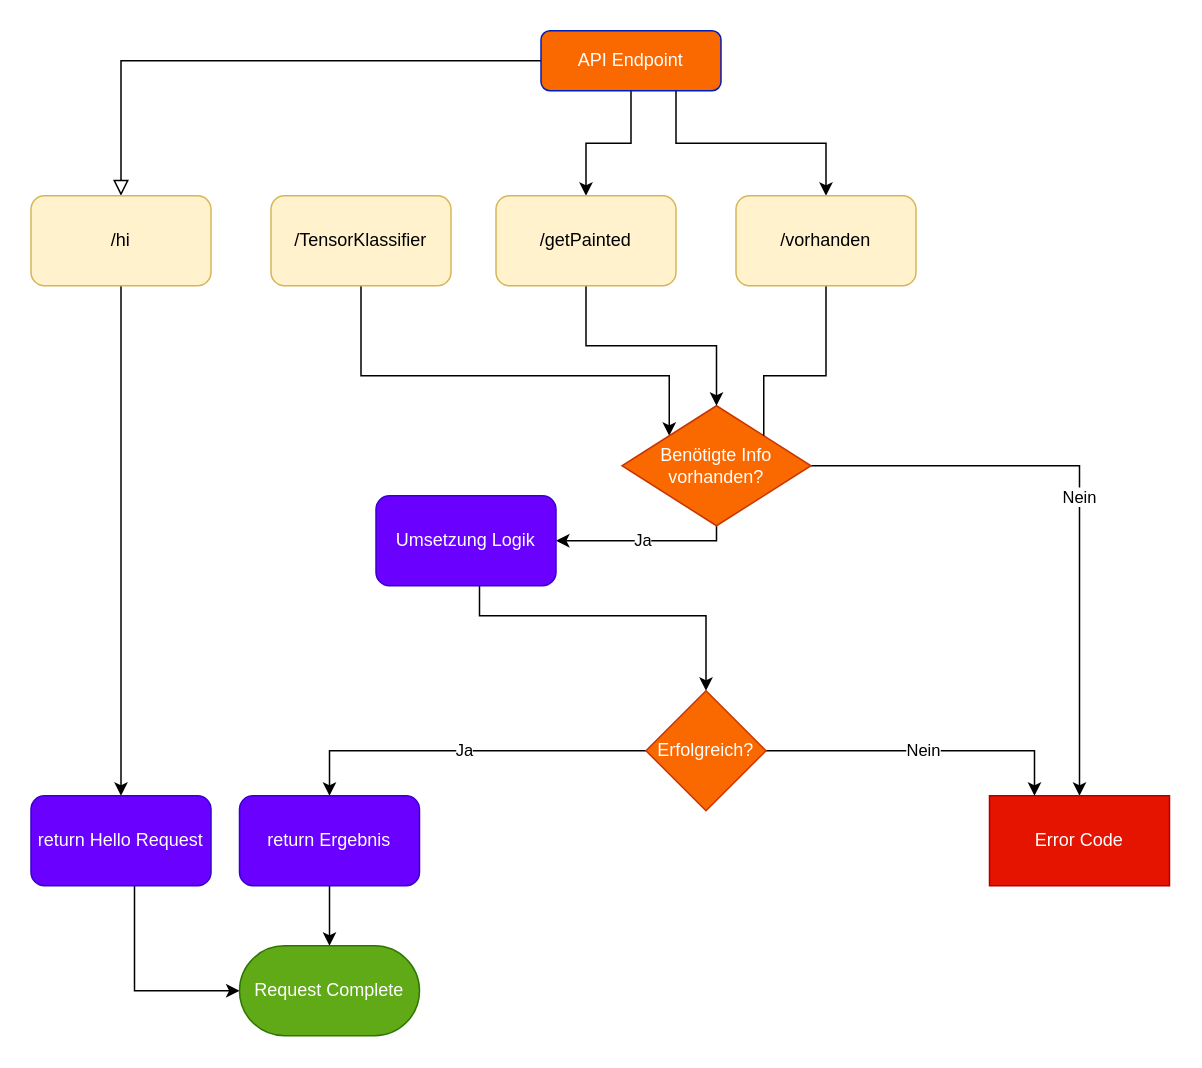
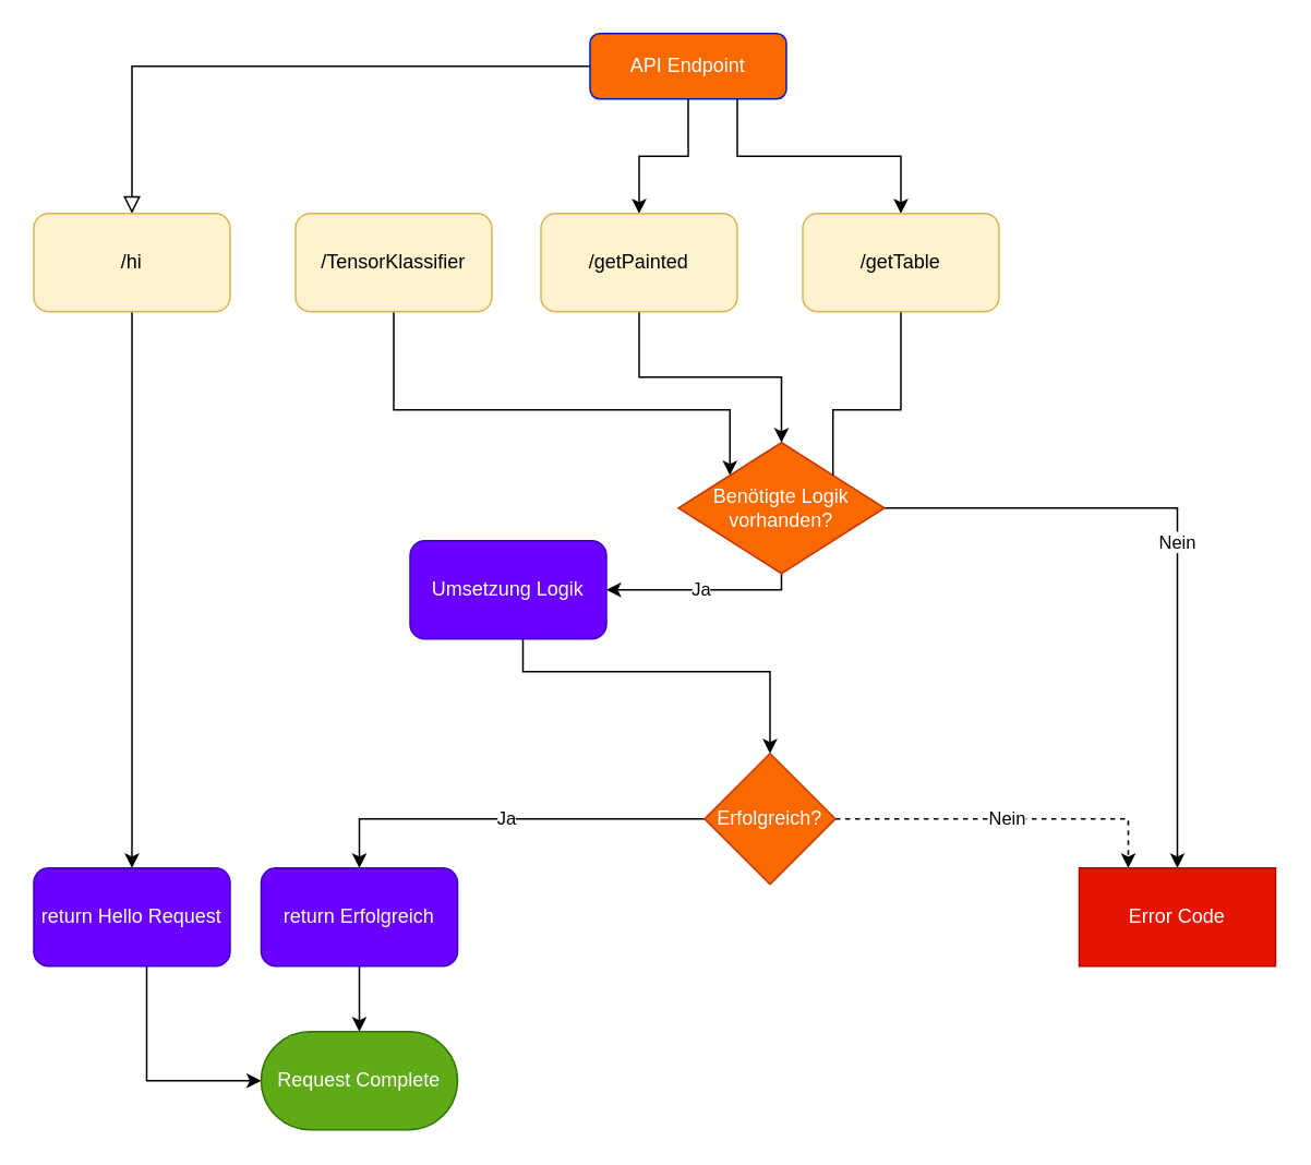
  <mxCell id="0" />
  <mxCell id="1" parent="0" />
  <mxCell id="2" value="" style="rounded=0;html=1;jettySize=auto;orthogonalLoop=1;fontSize=11;endArrow=block;endFill=0;endSize=8;strokeWidth=1;shadow=0;labelBackgroundColor=none;edgeStyle=orthogonalEdgeStyle;entryX=0.5;entryY=0;entryDx=0;entryDy=0;" parent="1" source="5" target="10" edge="1"><mxGeometry relative="1" as="geometry"><mxPoint x="80" y="170" as="targetPoint" /></mxGeometry></mxCell>
  <mxCell id="3" style="edgeStyle=orthogonalEdgeStyle;rounded=0;orthogonalLoop=1;jettySize=auto;html=1;exitX=0.75;exitY=1;exitDx=0;exitDy=0;fontColor=#000000;" edge="1" parent="1" source="5" target="25"><mxGeometry relative="1" as="geometry" /></mxCell>
  <mxCell id="4" style="edgeStyle=orthogonalEdgeStyle;rounded=0;orthogonalLoop=1;jettySize=auto;html=1;exitX=0.5;exitY=1;exitDx=0;exitDy=0;entryX=0.5;entryY=0;entryDx=0;entryDy=0;fontColor=#000000;" edge="1" parent="1" source="5" target="27"><mxGeometry relative="1" as="geometry" /></mxCell>
  <mxCell id="5" value="API Endpoint" style="rounded=1;whiteSpace=wrap;html=1;fontSize=12;glass=0;strokeWidth=1;shadow=0;fillColor=#fa6800;strokeColor=#001DBC;fontColor=#ffffff;" parent="1" vertex="1"><mxGeometry x="360" y="20" width="120" height="40" as="geometry" /></mxCell>
  <mxCell id="6" style="edgeStyle=orthogonalEdgeStyle;rounded=0;orthogonalLoop=1;jettySize=auto;html=1;entryX=0.5;entryY=0;entryDx=0;entryDy=0;exitX=0.5;exitY=1;exitDx=0;exitDy=0;" edge="1" parent="1" source="10" target="9"><mxGeometry relative="1" as="geometry"><mxPoint x="80" y="250" as="sourcePoint" /></mxGeometry></mxCell>
  <mxCell id="7" value="Request Complete" style="rounded=1;whiteSpace=wrap;html=1;arcSize=50;fillColor=#60a917;strokeColor=#2D7600;fontColor=#ffffff;" vertex="1" parent="1"><mxGeometry x="159" y="630" width="120" height="60" as="geometry" /></mxCell>
  <mxCell id="8" style="edgeStyle=orthogonalEdgeStyle;rounded=0;orthogonalLoop=1;jettySize=auto;html=1;entryX=0;entryY=0.5;entryDx=0;entryDy=0;" edge="1" parent="1" source="9" target="7"><mxGeometry relative="1" as="geometry"><Array as="points"><mxPoint x="89" y="660" /></Array></mxGeometry></mxCell>
  <mxCell id="9" value="&lt;span style=&quot;font-family: &amp;#34;helvetica&amp;#34; ; font-size: 12px ; font-style: normal ; font-weight: 400 ; letter-spacing: normal ; text-align: center ; text-indent: 0px ; text-transform: none ; word-spacing: 0px ; display: inline ; float: none&quot;&gt;return Hello Request&lt;/span&gt;" style="rounded=1;whiteSpace=wrap;html=1;fillColor=#6a00ff;strokeColor=#3700CC;fontColor=#ffffff;" vertex="1" parent="1"><mxGeometry x="20" y="530" width="120" height="60" as="geometry" /></mxCell>
  <mxCell id="10" value="/hi" style="rounded=1;whiteSpace=wrap;html=1;fillColor=#fff2cc;strokeColor=#d6b656;" vertex="1" parent="1"><mxGeometry x="20" y="130" width="120" height="60" as="geometry" /></mxCell>
  <mxCell id="11" style="edgeStyle=orthogonalEdgeStyle;rounded=0;orthogonalLoop=1;jettySize=auto;html=1;entryX=0;entryY=0;entryDx=0;entryDy=0;" edge="1" parent="1" source="12" target="15"><mxGeometry relative="1" as="geometry"><Array as="points"><mxPoint x="240" y="250" /><mxPoint x="446" y="250" /></Array></mxGeometry></mxCell>
  <mxCell id="12" value="/TensorKlassifier" style="rounded=1;whiteSpace=wrap;html=1;fillColor=#fff2cc;strokeColor=#d6b656;" vertex="1" parent="1"><mxGeometry x="180" y="130" width="120" height="60" as="geometry" /></mxCell>
  <mxCell id="13" value="Nein" style="edgeStyle=orthogonalEdgeStyle;rounded=0;orthogonalLoop=1;jettySize=auto;html=1;entryX=0.5;entryY=0;entryDx=0;entryDy=0;" edge="1" parent="1" source="15" target="16"><mxGeometry relative="1" as="geometry" /></mxCell>
  <mxCell id="14" value="Ja" style="edgeStyle=orthogonalEdgeStyle;rounded=0;orthogonalLoop=1;jettySize=auto;html=1;entryX=1;entryY=0.5;entryDx=0;entryDy=0;exitX=0.5;exitY=1;exitDx=0;exitDy=0;" edge="1" parent="1" source="15" target="18"><mxGeometry relative="1" as="geometry"><Array as="points"><mxPoint x="477" y="360" /></Array></mxGeometry></mxCell>
- <mxCell id="15" value="Benötigte Info vorhanden?" style="rhombus;whiteSpace=wrap;html=1;fillColor=#fa6800;strokeColor=#C73500;fontColor=#ffffff;" vertex="1" parent="1"><mxGeometry x="414" y="270" width="126" height="80" as="geometry" /></mxCell>
+ <mxCell id="15" value="Benötigte Logik vorhanden?" style="rhombus;whiteSpace=wrap;html=1;fillColor=#fa6800;strokeColor=#C73500;fontColor=#ffffff;" vertex="1" parent="1"><mxGeometry x="414" y="270" width="126" height="80" as="geometry" /></mxCell>
  <mxCell id="16" value="Error Code" style="whiteSpace=wrap;html=1;arcSize=50;fillColor=#e51400;strokeColor=#B20000;fontColor=#ffffff;rounded=0;" vertex="1" parent="1"><mxGeometry x="659" y="530" width="120" height="60" as="geometry" /></mxCell>
  <mxCell id="17" style="edgeStyle=orthogonalEdgeStyle;rounded=0;orthogonalLoop=1;jettySize=auto;html=1;" edge="1" parent="1" source="18" target="21"><mxGeometry relative="1" as="geometry"><mxPoint x="319" y="460" as="targetPoint" /><Array as="points"><mxPoint x="319" y="410" /><mxPoint x="470" y="410" /></Array></mxGeometry></mxCell>
  <mxCell id="18" value="Umsetzung Logik" style="rounded=1;whiteSpace=wrap;html=1;fillColor=#6a00ff;strokeColor=#3700CC;fontColor=#ffffff;" vertex="1" parent="1"><mxGeometry x="250" y="330" width="120" height="60" as="geometry" /></mxCell>
  <mxCell id="19" value="Ja" style="edgeStyle=orthogonalEdgeStyle;rounded=0;orthogonalLoop=1;jettySize=auto;html=1;entryX=0.5;entryY=0;entryDx=0;entryDy=0;" edge="1" parent="1" source="21" target="23"><mxGeometry relative="1" as="geometry"><mxPoint x="219" y="630" as="targetPoint" /><Array as="points"><mxPoint x="219" y="500" /></Array></mxGeometry></mxCell>
- <mxCell id="20" value="Nein" style="edgeStyle=orthogonalEdgeStyle;rounded=0;orthogonalLoop=1;jettySize=auto;html=1;entryX=0.25;entryY=0;entryDx=0;entryDy=0;exitX=1;exitY=0.5;exitDx=0;exitDy=0;" edge="1" parent="1" source="21" target="16"><mxGeometry relative="1" as="geometry"><Array as="points"><mxPoint x="689" y="500" /></Array></mxGeometry></mxCell>
+ <mxCell id="20" value="Nein" style="edgeStyle=orthogonalEdgeStyle;rounded=0;orthogonalLoop=1;jettySize=auto;html=1;entryX=0.25;entryY=0;entryDx=0;entryDy=0;exitX=1;exitY=0.5;exitDx=0;exitDy=0;dashed=1;" edge="1" parent="1" source="21" target="16"><mxGeometry relative="1" as="geometry"><Array as="points"><mxPoint x="689" y="500" /></Array></mxGeometry></mxCell>
  <mxCell id="21" value="Erfolgreich?" style="rhombus;whiteSpace=wrap;html=1;fillColor=#fa6800;strokeColor=#C73500;fontColor=#ffffff;" vertex="1" parent="1"><mxGeometry x="430" y="460" width="80" height="80" as="geometry" /></mxCell>
  <mxCell id="22" style="edgeStyle=orthogonalEdgeStyle;rounded=0;orthogonalLoop=1;jettySize=auto;html=1;entryX=0.5;entryY=0;entryDx=0;entryDy=0;" edge="1" parent="1" source="23" target="7"><mxGeometry relative="1" as="geometry" /></mxCell>
- <mxCell id="23" value="return Ergebnis" style="rounded=1;whiteSpace=wrap;html=1;fillColor=#6a00ff;strokeColor=#3700CC;fontColor=#ffffff;" vertex="1" parent="1"><mxGeometry x="159" y="530" width="120" height="60" as="geometry" /></mxCell>
+ <mxCell id="23" value="return Erfolgreich" style="rounded=1;whiteSpace=wrap;html=1;fillColor=#6a00ff;strokeColor=#3700CC;fontColor=#ffffff;" vertex="1" parent="1"><mxGeometry x="159" y="530" width="120" height="60" as="geometry" /></mxCell>
  <mxCell id="24" style="edgeStyle=orthogonalEdgeStyle;rounded=0;orthogonalLoop=1;jettySize=auto;html=1;entryX=1;entryY=0;entryDx=0;entryDy=0;fontColor=#000000;endArrow=none;" edge="1" parent="1" source="25" target="15"><mxGeometry relative="1" as="geometry"><Array as="points"><mxPoint x="550" y="250" /><mxPoint x="509" y="250" /></Array></mxGeometry></mxCell>
- <mxCell id="25" value="/vorhanden" style="rounded=1;whiteSpace=wrap;html=1;fillColor=#fff2cc;strokeColor=#d6b656;" vertex="1" parent="1"><mxGeometry x="490" y="130" width="120" height="60" as="geometry" /></mxCell>
+ <mxCell id="25" value="/getTable" style="rounded=1;whiteSpace=wrap;html=1;fillColor=#fff2cc;strokeColor=#d6b656;" vertex="1" parent="1"><mxGeometry x="490" y="130" width="120" height="60" as="geometry" /></mxCell>
  <mxCell id="26" style="edgeStyle=orthogonalEdgeStyle;rounded=0;orthogonalLoop=1;jettySize=auto;html=1;entryX=0.5;entryY=0;entryDx=0;entryDy=0;fontColor=#000000;" edge="1" parent="1" source="27" target="15"><mxGeometry relative="1" as="geometry" /></mxCell>
  <mxCell id="27" value="/getPainted" style="rounded=1;whiteSpace=wrap;html=1;fillColor=#fff2cc;strokeColor=#d6b656;" vertex="1" parent="1"><mxGeometry x="330" y="130" width="120" height="60" as="geometry" /></mxCell>
